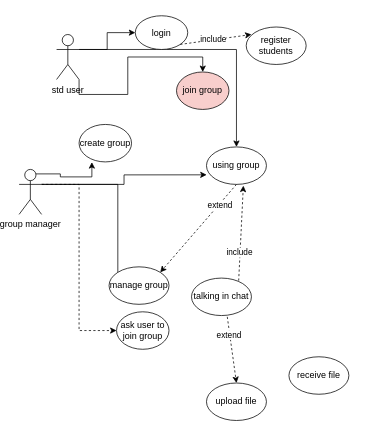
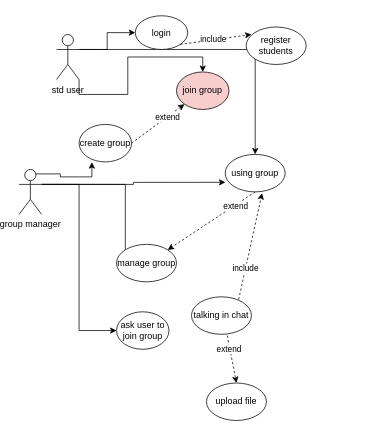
  <mxCell id="0" />
  <mxCell id="1" parent="0" />
  <mxCell id="2" style="edgeStyle=orthogonalEdgeStyle;rounded=0;orthogonalLoop=1;jettySize=auto;html=1;exitX=1;exitY=0.333;exitDx=0;exitDy=0;exitPerimeter=0;" edge="1" parent="1" source="5" target="11"><mxGeometry relative="1" as="geometry" /></mxCell>
  <mxCell id="3" style="edgeStyle=orthogonalEdgeStyle;rounded=0;orthogonalLoop=1;jettySize=auto;html=1;exitX=1;exitY=0.333;exitDx=0;exitDy=0;exitPerimeter=0;" edge="1" parent="1" source="5" target="21"><mxGeometry relative="1" as="geometry" /></mxCell>
  <mxCell id="4" style="edgeStyle=orthogonalEdgeStyle;rounded=0;orthogonalLoop=1;jettySize=auto;html=1;exitX=1;exitY=1;exitDx=0;exitDy=0;exitPerimeter=0;entryX=0.5;entryY=0;entryDx=0;entryDy=0;" edge="1" parent="1" source="5" target="24"><mxGeometry relative="1" as="geometry" /></mxCell>
  <mxCell id="5" value="std user" style="shape=umlActor;verticalLabelPosition=bottom;verticalAlign=top;html=1;outlineConnect=0;" vertex="1" parent="1"><mxGeometry x="70" y="45" width="30" height="60" as="geometry" /></mxCell>
  <mxCell id="6" style="edgeStyle=orthogonalEdgeStyle;rounded=0;orthogonalLoop=1;jettySize=auto;html=1;exitX=1;exitY=0.333;exitDx=0;exitDy=0;exitPerimeter=0;entryX=0.003;entryY=0.745;entryDx=0;entryDy=0;entryPerimeter=0;" edge="1" parent="1" source="10" target="11"><mxGeometry relative="1" as="geometry" /></mxCell>
  <mxCell id="7" style="edgeStyle=orthogonalEdgeStyle;rounded=0;orthogonalLoop=1;jettySize=auto;html=1;exitX=1;exitY=0.333;exitDx=0;exitDy=0;exitPerimeter=0;entryX=0;entryY=1;entryDx=0;entryDy=0;" edge="1" parent="1" source="10" target="12"><mxGeometry relative="1" as="geometry" /></mxCell>
  <mxCell id="8" style="edgeStyle=orthogonalEdgeStyle;rounded=0;orthogonalLoop=1;jettySize=auto;html=1;exitX=0.75;exitY=0.1;exitDx=0;exitDy=0;exitPerimeter=0;entryX=0.244;entryY=1.007;entryDx=0;entryDy=0;entryPerimeter=0;" edge="1" parent="1" source="10" target="25"><mxGeometry relative="1" as="geometry" /></mxCell>
- <mxCell id="9" style="edgeStyle=orthogonalEdgeStyle;rounded=0;orthogonalLoop=1;jettySize=auto;html=1;exitX=1;exitY=0.333;exitDx=0;exitDy=0;exitPerimeter=0;entryX=0;entryY=0.5;entryDx=0;entryDy=0;dashed=1;" edge="1" parent="1" source="10" target="28"><mxGeometry relative="1" as="geometry" /></mxCell>
+ <mxCell id="9" style="edgeStyle=orthogonalEdgeStyle;rounded=0;orthogonalLoop=1;jettySize=auto;html=1;exitX=1;exitY=0.333;exitDx=0;exitDy=0;exitPerimeter=0;entryX=0;entryY=0.5;entryDx=0;entryDy=0;" edge="1" parent="1" source="10" target="28"><mxGeometry relative="1" as="geometry" /></mxCell>
  <mxCell id="10" value="group manager" style="shape=umlActor;verticalLabelPosition=bottom;verticalAlign=top;html=1;outlineConnect=0;" vertex="1" parent="1"><mxGeometry x="20" y="225" width="30" height="60" as="geometry" /></mxCell>
- <mxCell id="11" value="using group" style="ellipse;whiteSpace=wrap;html=1;" vertex="1" parent="1"><mxGeometry x="270" y="195" width="80" height="50" as="geometry" /></mxCell>
- <mxCell id="12" value="manage group" style="ellipse;whiteSpace=wrap;html=1;" vertex="1" parent="1"><mxGeometry x="140" y="355" width="80" height="50" as="geometry" /></mxCell>
- <mxCell id="13" value="talking in chat" style="ellipse;whiteSpace=wrap;html=1;" vertex="1" parent="1"><mxGeometry x="250" y="370" width="80" height="50" as="geometry" /></mxCell>
+ <mxCell id="11" value="using group" style="ellipse;whiteSpace=wrap;html=1;" vertex="1" parent="1"><mxGeometry x="295" y="205" width="80" height="50" as="geometry" /></mxCell>
+ <mxCell id="12" value="manage group" style="ellipse;whiteSpace=wrap;html=1;" vertex="1" parent="1"><mxGeometry x="150" y="325" width="80" height="50" as="geometry" /></mxCell>
+ <mxCell id="13" value="talking in chat" style="ellipse;whiteSpace=wrap;html=1;" vertex="1" parent="1"><mxGeometry x="250" y="395" width="80" height="50" as="geometry" /></mxCell>
  <mxCell id="14" value="upload file" style="ellipse;whiteSpace=wrap;html=1;" vertex="1" parent="1"><mxGeometry x="270" y="510" width="80" height="50" as="geometry" /></mxCell>
- <mxCell id="15" value="receive file" style="ellipse;whiteSpace=wrap;html=1;" vertex="1" parent="1"><mxGeometry x="380" y="475" width="80" height="50" as="geometry" /></mxCell>
  <mxCell id="16" value="" style="endArrow=classic;html=1;dashed=1;exitX=0.597;exitY=1.034;exitDx=0;exitDy=0;exitPerimeter=0;entryX=0.5;entryY=0;entryDx=0;entryDy=0;" edge="1" parent="1" source="13" target="14"><mxGeometry width="50" height="50" relative="1" as="geometry"><mxPoint x="283" y="465" as="sourcePoint" /><mxPoint x="333" y="415" as="targetPoint" /></mxGeometry></mxCell>
  <mxCell id="17" value="extend" style="edgeLabel;html=1;align=center;verticalAlign=middle;resizable=0;points=[];" vertex="1" connectable="0" parent="16"><mxGeometry x="-0.457" y="-2" relative="1" as="geometry"><mxPoint as="offset" /></mxGeometry></mxCell>
  <mxCell id="18" value="" style="endArrow=classic;html=1;dashed=1;exitX=0.787;exitY=0.069;exitDx=0;exitDy=0;exitPerimeter=0;entryX=0.615;entryY=1.034;entryDx=0;entryDy=0;entryPerimeter=0;" edge="1" parent="1" source="13" target="11"><mxGeometry width="50" height="50" relative="1" as="geometry"><mxPoint x="230" y="435" as="sourcePoint" /><mxPoint x="280" y="385" as="targetPoint" /></mxGeometry></mxCell>
  <mxCell id="19" value="include" style="edgeLabel;html=1;align=center;verticalAlign=middle;resizable=0;points=[];" vertex="1" connectable="0" parent="18"><mxGeometry x="-0.406" y="1" relative="1" as="geometry"><mxPoint as="offset" /></mxGeometry></mxCell>
  <mxCell id="20" value="register students" style="ellipse;whiteSpace=wrap;html=1;" vertex="1" parent="1"><mxGeometry x="323" y="35" width="80" height="50" as="geometry" /></mxCell>
  <mxCell id="21" value="login" style="ellipse;whiteSpace=wrap;html=1;" vertex="1" parent="1"><mxGeometry x="175" y="20" width="70" height="45" as="geometry" /></mxCell>
  <mxCell id="22" value="" style="endArrow=classic;html=1;dashed=1;exitX=1;exitY=1;exitDx=0;exitDy=0;" edge="1" parent="1" source="21"><mxGeometry width="50" height="50" relative="1" as="geometry"><mxPoint x="280" y="105" as="sourcePoint" /><mxPoint x="330" y="45" as="targetPoint" /></mxGeometry></mxCell>
  <mxCell id="23" value="include" style="edgeLabel;html=1;align=center;verticalAlign=middle;resizable=0;points=[];" vertex="1" connectable="0" parent="22"><mxGeometry x="0.443" y="2" relative="1" as="geometry"><mxPoint x="-25" y="4" as="offset" /></mxGeometry></mxCell>
  <mxCell id="24" value="join group" style="ellipse;whiteSpace=wrap;html=1;fillColor=#f8cecc;" vertex="1" parent="1"><mxGeometry x="230" y="95" width="70" height="50" as="geometry" /></mxCell>
  <mxCell id="25" value="create group" style="ellipse;whiteSpace=wrap;html=1;" vertex="1" parent="1"><mxGeometry x="100" y="165" width="70" height="50" as="geometry" /></mxCell>
+ <mxCell id="26" value="" style="endArrow=classic;html=1;dashed=1;exitX=1;exitY=0.5;exitDx=0;exitDy=0;" edge="1" parent="1" source="25" target="24"><mxGeometry width="50" height="50" relative="1" as="geometry"><mxPoint x="240" y="175" as="sourcePoint" /><mxPoint x="290" y="125" as="targetPoint" /></mxGeometry></mxCell>
+ <mxCell id="27" value="extend" style="edgeLabel;html=1;align=center;verticalAlign=middle;resizable=0;points=[];" vertex="1" connectable="0" parent="26"><mxGeometry x="0.374" y="1" relative="1" as="geometry"><mxPoint y="1" as="offset" /></mxGeometry></mxCell>
  <mxCell id="28" value="ask user to join group" style="ellipse;whiteSpace=wrap;html=1;" vertex="1" parent="1"><mxGeometry x="150" y="415" width="70" height="50" as="geometry" /></mxCell>
  <mxCell id="29" value="" style="endArrow=classic;html=1;dashed=1;entryX=1;entryY=0;entryDx=0;entryDy=0;exitX=0.5;exitY=1;exitDx=0;exitDy=0;" edge="1" parent="1" source="11" target="12"><mxGeometry width="50" height="50" relative="1" as="geometry"><mxPoint x="240" y="305" as="sourcePoint" /><mxPoint x="290" y="255" as="targetPoint" /></mxGeometry></mxCell>
  <mxCell id="30" value="extend" style="edgeLabel;html=1;align=center;verticalAlign=middle;resizable=0;points=[];" vertex="1" connectable="0" parent="29"><mxGeometry x="-0.548" y="1" relative="1" as="geometry"><mxPoint as="offset" /></mxGeometry></mxCell>
